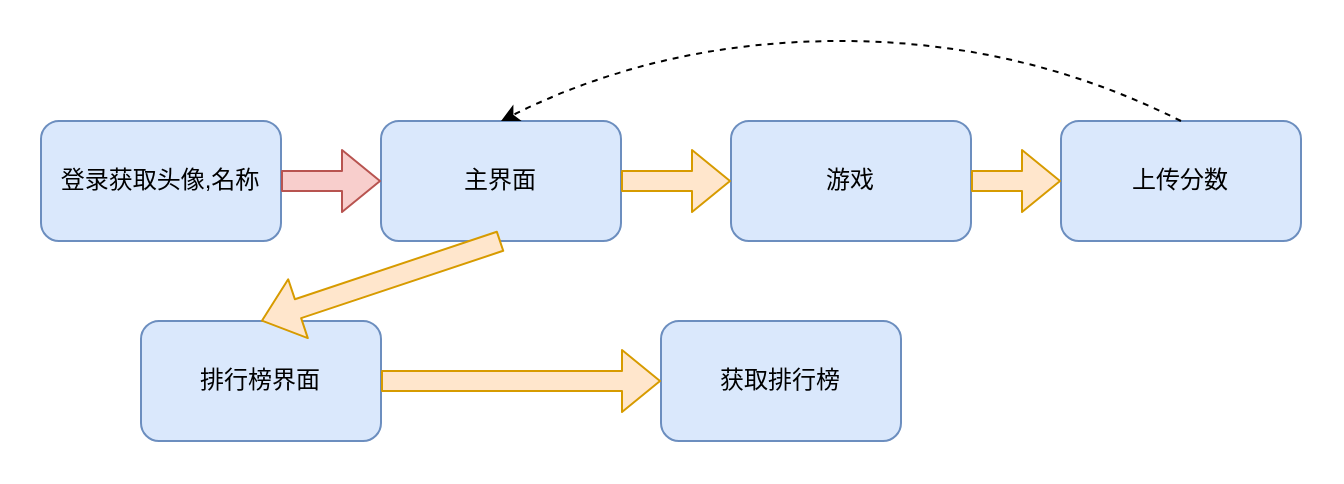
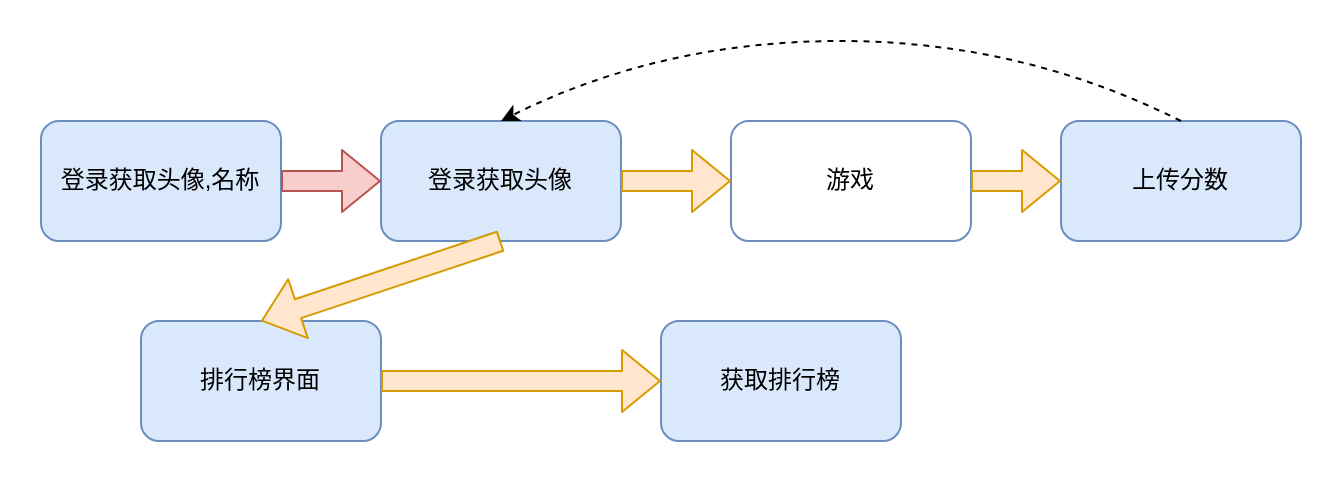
  <mxCell id="0" />
  <mxCell id="1" parent="0" />
  <mxCell id="2" value="登录获取头像,名称" style="rounded=1;whiteSpace=wrap;html=1;fillColor=#dae8fc;strokeColor=#6c8ebf;" vertex="1" parent="1"><mxGeometry x="20" y="60" width="120" height="60" as="geometry" /></mxCell>
- <mxCell id="3" value="主界面" style="rounded=1;whiteSpace=wrap;html=1;fillColor=#dae8fc;strokeColor=#6c8ebf;" vertex="1" parent="1"><mxGeometry x="190" y="60" width="120" height="60" as="geometry" /></mxCell>
+ <mxCell id="3" value="登录获取头像" style="rounded=1;whiteSpace=wrap;html=1;fillColor=#dae8fc;strokeColor=#6c8ebf;" vertex="1" parent="1"><mxGeometry x="190" y="60" width="120" height="60" as="geometry" /></mxCell>
  <mxCell id="4" value="排行榜界面" style="rounded=1;whiteSpace=wrap;html=1;fillColor=#dae8fc;strokeColor=#6c8ebf;" vertex="1" parent="1"><mxGeometry x="70" y="160" width="120" height="60" as="geometry" /></mxCell>
  <mxCell id="5" value="" style="shape=flexArrow;endArrow=classic;html=1;entryX=0;entryY=0.5;entryDx=0;entryDy=0;exitX=1;exitY=0.5;exitDx=0;exitDy=0;fillColor=#f8cecc;strokeColor=#b85450;" edge="1" parent="1" source="2" target="3"><mxGeometry width="50" height="50" relative="1" as="geometry"><mxPoint x="20" y="310" as="sourcePoint" /><mxPoint x="70" y="260" as="targetPoint" /></mxGeometry></mxCell>
- <mxCell id="6" value="游戏" style="rounded=1;whiteSpace=wrap;html=1;fillColor=#dae8fc;strokeColor=#6c8ebf;" vertex="1" parent="1"><mxGeometry x="365" y="60" width="120" height="60" as="geometry" /></mxCell>
+ <mxCell id="6" value="游戏" style="rounded=1;whiteSpace=wrap;html=1;fillColor=#ffffff;strokeColor=#6c8ebf;" vertex="1" parent="1"><mxGeometry x="365" y="60" width="120" height="60" as="geometry" /></mxCell>
  <mxCell id="7" value="" style="shape=flexArrow;endArrow=classic;html=1;entryX=0;entryY=0.5;entryDx=0;entryDy=0;exitX=1;exitY=0.5;exitDx=0;exitDy=0;fillColor=#ffe6cc;strokeColor=#d79b00;" edge="1" parent="1" target="6" source="3"><mxGeometry width="50" height="50" relative="1" as="geometry"><mxPoint x="323" y="90" as="sourcePoint" /><mxPoint x="276" y="260" as="targetPoint" /></mxGeometry></mxCell>
  <mxCell id="8" value="上传分数" style="rounded=1;whiteSpace=wrap;html=1;fillColor=#dae8fc;strokeColor=#6c8ebf;" vertex="1" parent="1"><mxGeometry x="530" y="60" width="120" height="60" as="geometry" /></mxCell>
  <mxCell id="9" value="" style="shape=flexArrow;endArrow=classic;html=1;entryX=0;entryY=0.5;entryDx=0;entryDy=0;fillColor=#ffe6cc;strokeColor=#d79b00;exitX=1;exitY=0.5;exitDx=0;exitDy=0;" edge="1" parent="1" target="8" source="6"><mxGeometry width="50" height="50" relative="1" as="geometry"><mxPoint x="500" y="90" as="sourcePoint" /><mxPoint x="420" y="260" as="targetPoint" /></mxGeometry></mxCell>
  <mxCell id="10" value="" style="curved=1;endArrow=classic;html=1;exitX=0.5;exitY=0;exitDx=0;exitDy=0;entryX=0.5;entryY=0;entryDx=0;entryDy=0;dashed=1;" edge="1" parent="1" source="8" target="3"><mxGeometry width="50" height="50" relative="1" as="geometry"><mxPoint x="20" y="310" as="sourcePoint" /><mxPoint x="70" y="260" as="targetPoint" /><Array as="points"><mxPoint x="510" y="20" /><mxPoint x="330" y="20" /></Array></mxGeometry></mxCell>
  <mxCell id="11" value="" style="edgeStyle=orthogonalEdgeStyle;rounded=0;orthogonalLoop=1;jettySize=auto;html=1;" edge="1" parent="1" source="12" target="4"><mxGeometry relative="1" as="geometry" /></mxCell>
  <mxCell id="12" value="获取排行榜" style="rounded=1;whiteSpace=wrap;html=1;fillColor=#dae8fc;strokeColor=#6c8ebf;" vertex="1" parent="1"><mxGeometry x="330" y="160" width="120" height="60" as="geometry" /></mxCell>
  <mxCell id="13" value="" style="shape=flexArrow;endArrow=classic;html=1;entryX=0;entryY=0.5;entryDx=0;entryDy=0;exitX=1;exitY=0.5;exitDx=0;exitDy=0;fillColor=#ffe6cc;strokeColor=#d79b00;" edge="1" parent="1" target="12" source="4"><mxGeometry width="50" height="50" relative="1" as="geometry"><mxPoint x="345" y="220" as="sourcePoint" /><mxPoint x="275" y="390" as="targetPoint" /></mxGeometry></mxCell>
  <mxCell id="14" value="" style="shape=flexArrow;endArrow=classic;html=1;entryX=0.5;entryY=0;entryDx=0;entryDy=0;exitX=0.5;exitY=1;exitDx=0;exitDy=0;fillColor=#ffe6cc;strokeColor=#d79b00;" edge="1" parent="1" source="3" target="4"><mxGeometry width="50" height="50" relative="1" as="geometry"><mxPoint x="230" y="149.5" as="sourcePoint" /><mxPoint x="290" y="149.5" as="targetPoint" /></mxGeometry></mxCell>
